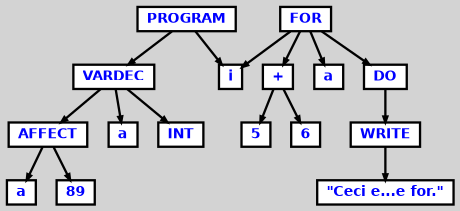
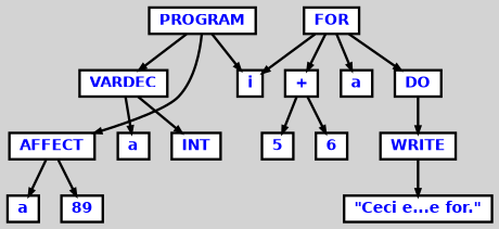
  digraph {
    bgcolor=lightgrey
    ordering=out
    ranksep=.4
    node [color=black fillcolor=white fixedsize=false fontcolor=blue fontname="Helvetica-bold" fontsize=12 shape=box style="filled, solid, bold"]
    edge [arrowsize=.5 color=black style=bold]
    n1 [height=.25 label=PROGRAM width=.25]
    n2 [height=.25 label=VARDEC width=.25]
    n3 [height=.25 label=AFFECT width=.25]
    n4 [height=.25 label=i width=.25]
    n5 [height=.25 label=a width=.25]
    n6 [height=.25 label=INT width=.25]
    n7 [height=.25 label=a width=.25]
    n8 [height=.25 label=89 width=.25]
    n9 [height=.25 label=FOR width=.25]
    n10 [height=.25 label="+" width=.25]
    n11 [height=.25 label=a width=.25]
    n12 [height=.25 label=DO width=.25]
    n13 [height=.25 label=5 width=.25]
    n14 [height=.25 label=6 width=.25]
    n15 [height=.25 label=WRITE width=.25]
    n16 [height=.25 label="\"Ceci e...e for.\"" width=.25]
    n1 -> n2
-   n2 -> n3
+   n1 -> n3
    n1 -> n4
    n2 -> n5
    n2 -> n6
    n3 -> n7
    n3 -> n8
    n9 -> n4
    n9 -> n10
    n9 -> n11
    n9 -> n12
    n10 -> n13
    n10 -> n14
    n12 -> n15
    n15 -> n16
  }
